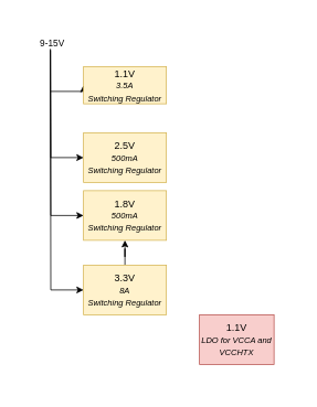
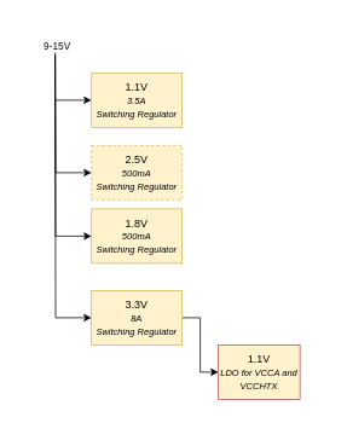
  <mxCell id="0" />
  <mxCell id="1" parent="0" />
  <mxCell id="2" value="" style="rounded=0;whiteSpace=wrap;html=1;strokeColor=none;" parent="1" vertex="1"><mxGeometry x="20" y="20" width="340" height="450" as="geometry" /></mxCell>
  <mxCell id="3" style="edgeStyle=orthogonalEdgeStyle;rounded=0;orthogonalLoop=1;jettySize=auto;html=1;endArrow=none;endFill=0;startArrow=classic;startFill=1;exitX=0;exitY=0.5;exitDx=0;exitDy=0;" parent="1" source="5" edge="1"><mxGeometry relative="1" as="geometry"><mxPoint x="60" y="50" as="targetPoint" /><mxPoint x="-10" y="50" as="sourcePoint" /><Array as="points"><mxPoint x="60" y="110" /><mxPoint x="60" y="50" /></Array></mxGeometry></mxCell>
  <mxCell id="4" value="9-15V" style="edgeLabel;html=1;align=center;verticalAlign=middle;resizable=0;points=[];" parent="3" vertex="1" connectable="0"><mxGeometry x="0.606" y="-1" relative="1" as="geometry"><mxPoint y="-20" as="offset" /></mxGeometry></mxCell>
- <mxCell id="5" value="1.1V&lt;div&gt;&lt;i&gt;&lt;font style=&quot;font-size: 10px;&quot;&gt;3.5A&lt;/font&gt;&lt;/i&gt;&lt;/div&gt;&lt;i style=&quot;background-color: initial;&quot;&gt;&lt;font style=&quot;font-size: 10px;&quot;&gt;Switching Regulator&lt;/font&gt;&lt;/i&gt;" style="rounded=0;whiteSpace=wrap;html=1;fillColor=#fff2cc;strokeColor=#d6b656;" parent="1" vertex="1"><mxGeometry x="100" y="80" width="100" height="45" as="geometry" /></mxCell>
+ <mxCell id="5" value="1.1V&lt;div&gt;&lt;i&gt;&lt;font style=&quot;font-size: 10px;&quot;&gt;3.5A&lt;/font&gt;&lt;/i&gt;&lt;/div&gt;&lt;i style=&quot;background-color: initial;&quot;&gt;&lt;font style=&quot;font-size: 10px;&quot;&gt;Switching Regulator&lt;/font&gt;&lt;/i&gt;" style="rounded=0;whiteSpace=wrap;html=1;fillColor=#fff2cc;strokeColor=#d6b656;" parent="1" vertex="1"><mxGeometry x="100" y="80" width="100" height="60" as="geometry" /></mxCell>
  <mxCell id="6" style="edgeStyle=orthogonalEdgeStyle;rounded=0;orthogonalLoop=1;jettySize=auto;html=1;endArrow=none;endFill=0;startArrow=classic;startFill=1;" parent="1" source="7" edge="1"><mxGeometry relative="1" as="geometry"><mxPoint x="60" y="60" as="targetPoint" /></mxGeometry></mxCell>
- <mxCell id="7" value="2.5V&lt;div&gt;&lt;i&gt;&lt;font style=&quot;font-size: 10px;&quot;&gt;500mA&lt;/font&gt;&lt;/i&gt;&lt;/div&gt;&lt;div&gt;&lt;i&gt;&lt;font style=&quot;font-size: 10px;&quot;&gt;Switching Regulator&lt;/font&gt;&lt;/i&gt;&lt;/div&gt;" style="rounded=0;whiteSpace=wrap;html=1;fillColor=#fff2cc;strokeColor=#d6b656;" parent="1" vertex="1"><mxGeometry x="100" y="160" width="100" height="60" as="geometry" /></mxCell>
+ <mxCell id="7" value="2.5V&lt;div&gt;&lt;i&gt;&lt;font style=&quot;font-size: 10px;&quot;&gt;500mA&lt;/font&gt;&lt;/i&gt;&lt;/div&gt;&lt;div&gt;&lt;i&gt;&lt;font style=&quot;font-size: 10px;&quot;&gt;Switching Regulator&lt;/font&gt;&lt;/i&gt;&lt;/div&gt;" style="rounded=0;whiteSpace=wrap;html=1;fillColor=#fff2cc;strokeColor=#d6b656;dashed=1;" parent="1" vertex="1"><mxGeometry x="100" y="160" width="100" height="60" as="geometry" /></mxCell>
  <mxCell id="8" style="edgeStyle=orthogonalEdgeStyle;rounded=0;orthogonalLoop=1;jettySize=auto;html=1;endArrow=none;endFill=0;startArrow=classic;startFill=1;" parent="1" source="9" edge="1"><mxGeometry relative="1" as="geometry"><mxPoint x="60" y="110" as="targetPoint" /></mxGeometry></mxCell>
  <mxCell id="9" value="1.8V&lt;div&gt;&lt;i&gt;&lt;font style=&quot;font-size: 10px;&quot;&gt;500mA&lt;/font&gt;&lt;/i&gt;&lt;/div&gt;&lt;div&gt;&lt;i&gt;&lt;font style=&quot;font-size: 10px;&quot;&gt;Switching Regulator&lt;/font&gt;&lt;/i&gt;&lt;/div&gt;" style="rounded=0;whiteSpace=wrap;html=1;fillColor=#fff2cc;strokeColor=#d6b656;" parent="1" vertex="1"><mxGeometry x="100" y="230" width="100" height="60" as="geometry" /></mxCell>
- <mxCell id="10" style="edgeStyle=orthogonalEdgeStyle;rounded=0;orthogonalLoop=1;jettySize=auto;html=1;" parent="1" source="12" target="9" edge="1"><mxGeometry relative="1" as="geometry" /></mxCell>
+ <mxCell id="10" style="edgeStyle=orthogonalEdgeStyle;rounded=0;orthogonalLoop=1;jettySize=auto;html=1;entryX=0;entryY=0.5;entryDx=0;entryDy=0;" parent="1" source="12" target="13" edge="1"><mxGeometry relative="1" as="geometry" /></mxCell>
  <mxCell id="11" style="edgeStyle=orthogonalEdgeStyle;rounded=0;orthogonalLoop=1;jettySize=auto;html=1;endArrow=none;endFill=0;startArrow=classic;startFill=1;" parent="1" source="12" edge="1"><mxGeometry relative="1" as="geometry"><mxPoint x="60" y="60" as="targetPoint" /></mxGeometry></mxCell>
  <mxCell id="12" value="&lt;div&gt;3.3V&lt;div&gt;&lt;i&gt;&lt;font style=&quot;font-size: 10px;&quot;&gt;8A&lt;/font&gt;&lt;/i&gt;&lt;/div&gt;&lt;div&gt;&lt;i&gt;&lt;font style=&quot;font-size: 10px;&quot;&gt;Switching Regulator&lt;/font&gt;&lt;/i&gt;&lt;/div&gt;&lt;/div&gt;" style="rounded=0;whiteSpace=wrap;html=1;fillColor=#fff2cc;strokeColor=#d6b656;" parent="1" vertex="1"><mxGeometry x="100" y="320" width="100" height="60" as="geometry" /></mxCell>
- <mxCell id="13" value="1.1V&lt;div&gt;&lt;font style=&quot;font-size: 10px;&quot;&gt;&lt;i&gt;LDO for VCCA and VCCHTX&lt;/i&gt;&lt;/font&gt;&lt;/div&gt;" style="rounded=0;whiteSpace=wrap;html=1;fillColor=#f8cecc;strokeColor=#b85450;" parent="1" vertex="1"><mxGeometry x="240" y="380" width="90" height="60" as="geometry" /></mxCell>
+ <mxCell id="13" value="1.1V&lt;div&gt;&lt;font style=&quot;font-size: 10px;&quot;&gt;&lt;i&gt;LDO for VCCA and VCCHTX&lt;/i&gt;&lt;/font&gt;&lt;/div&gt;" style="rounded=0;whiteSpace=wrap;html=1;fillColor=#fff2cc;strokeColor=#b85450;" parent="1" vertex="1"><mxGeometry x="240" y="380" width="90" height="60" as="geometry" /></mxCell>
